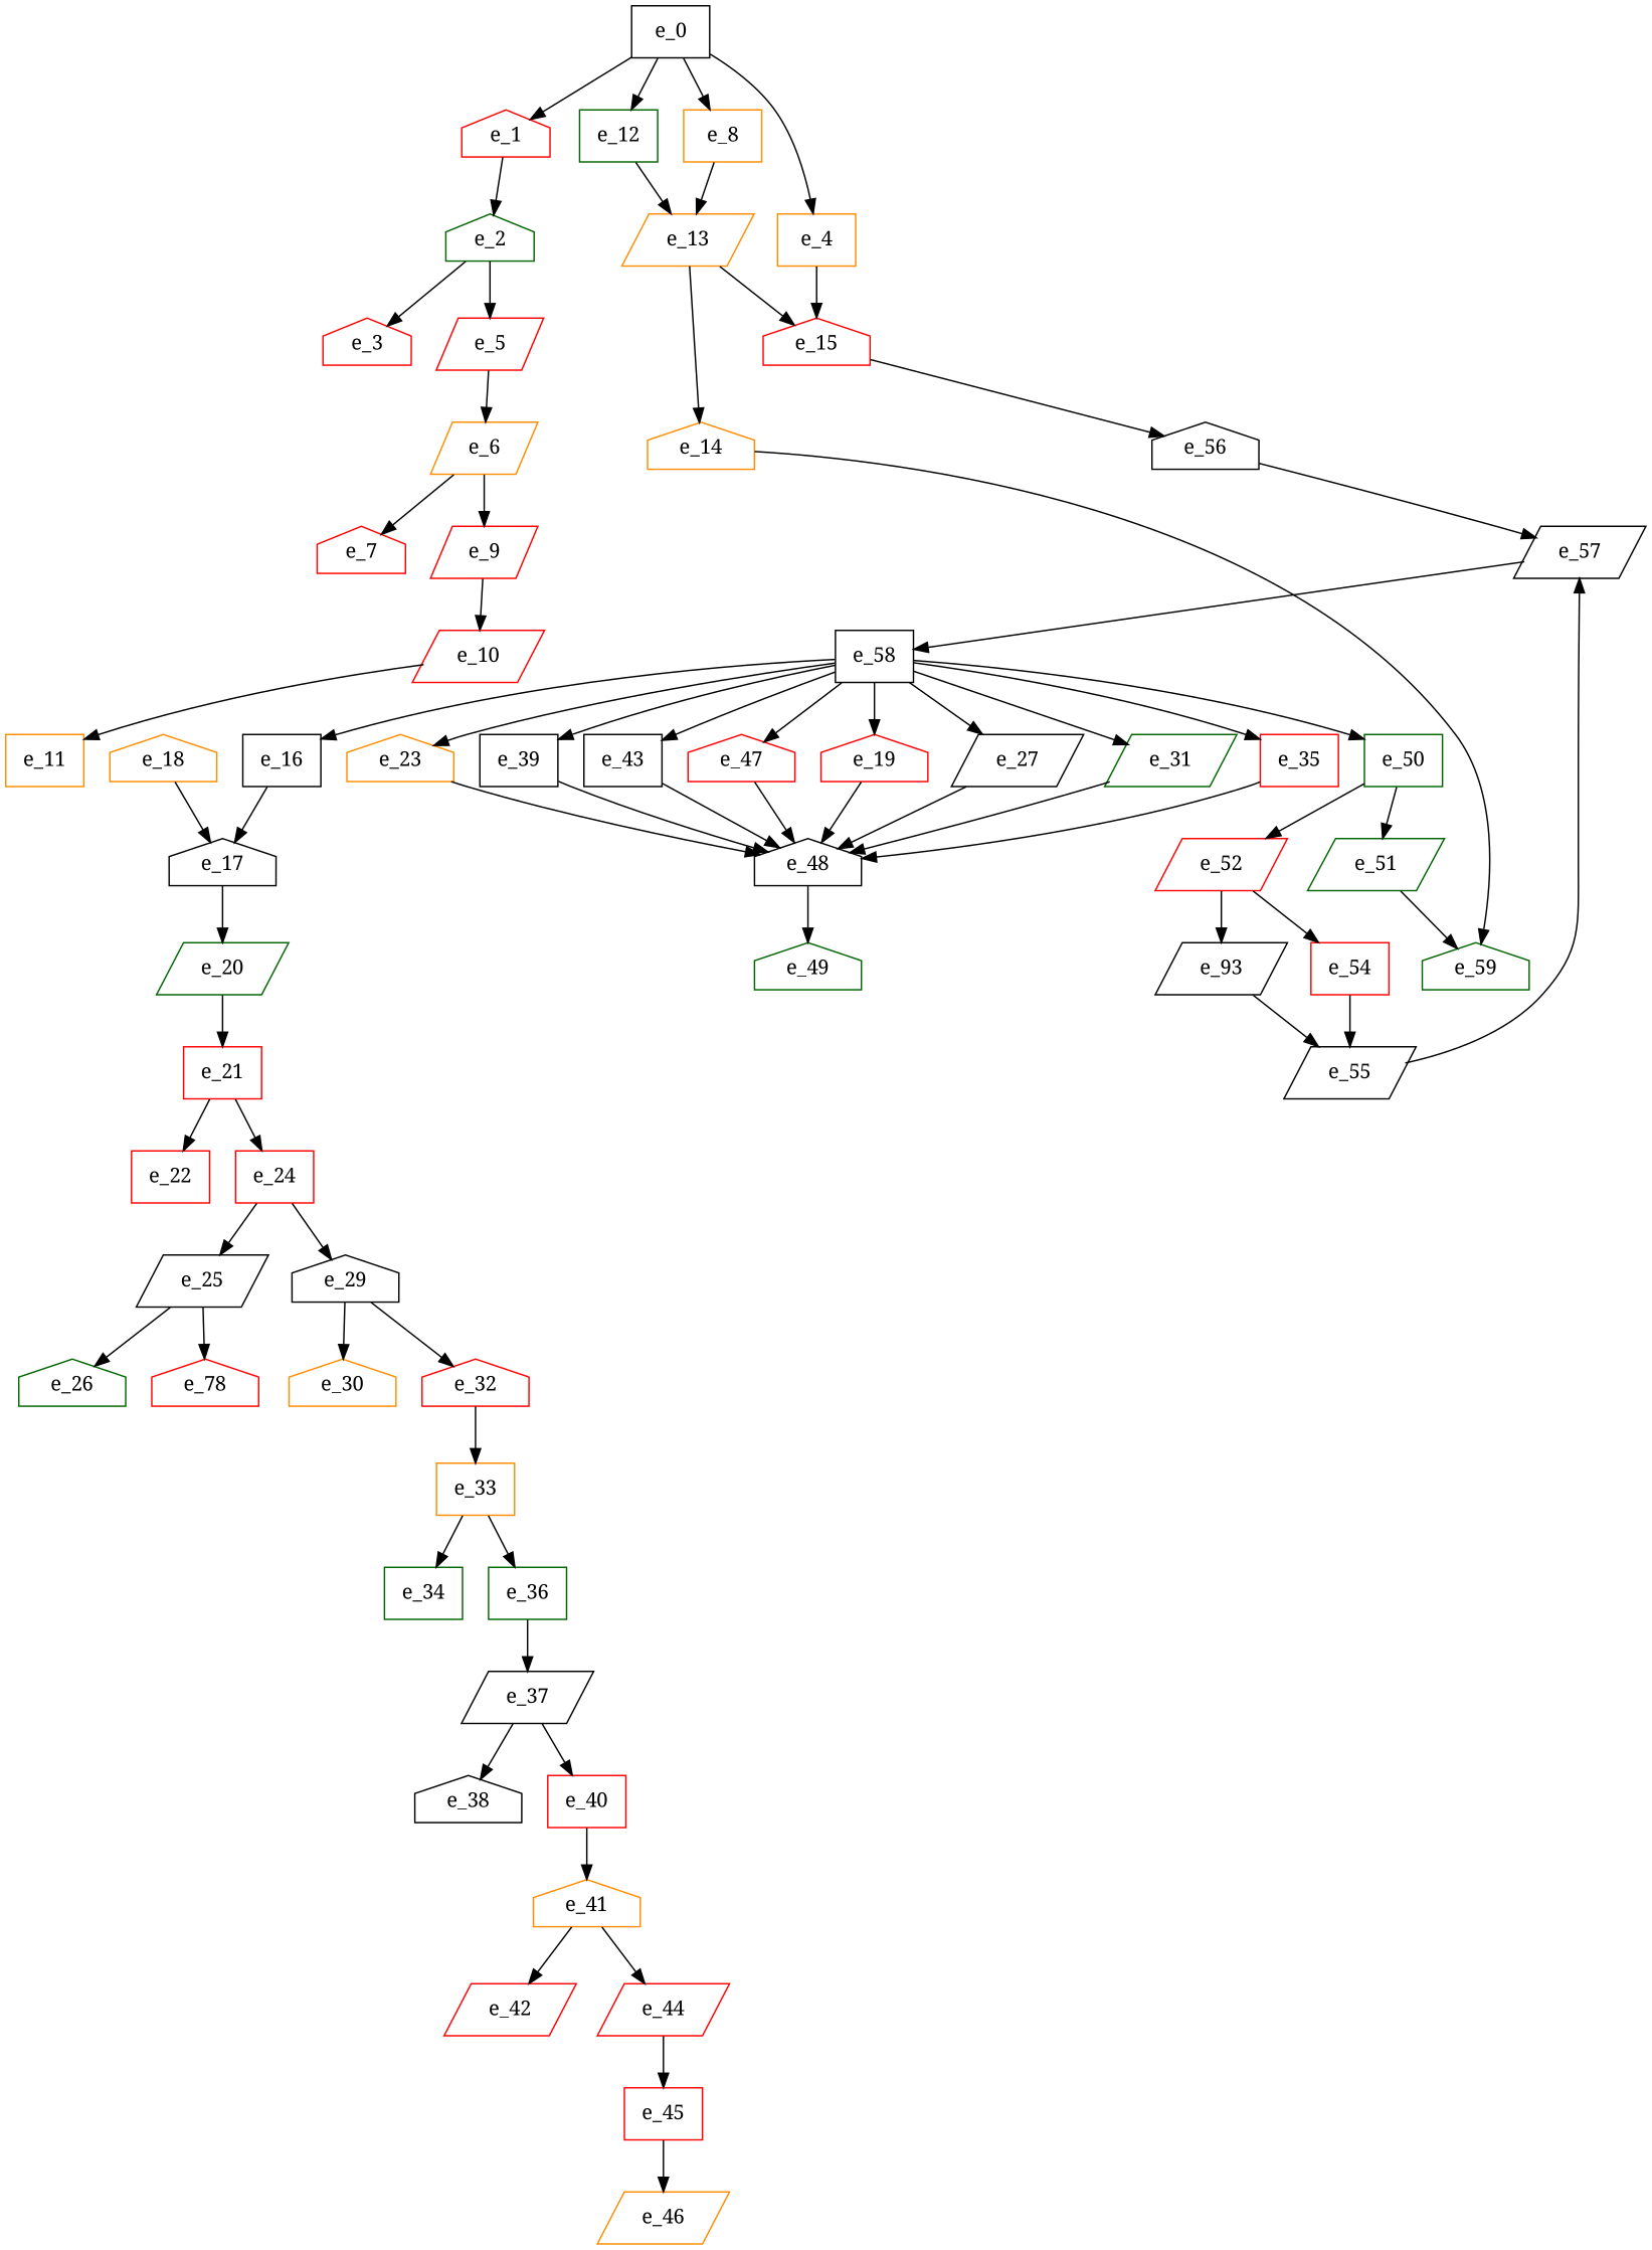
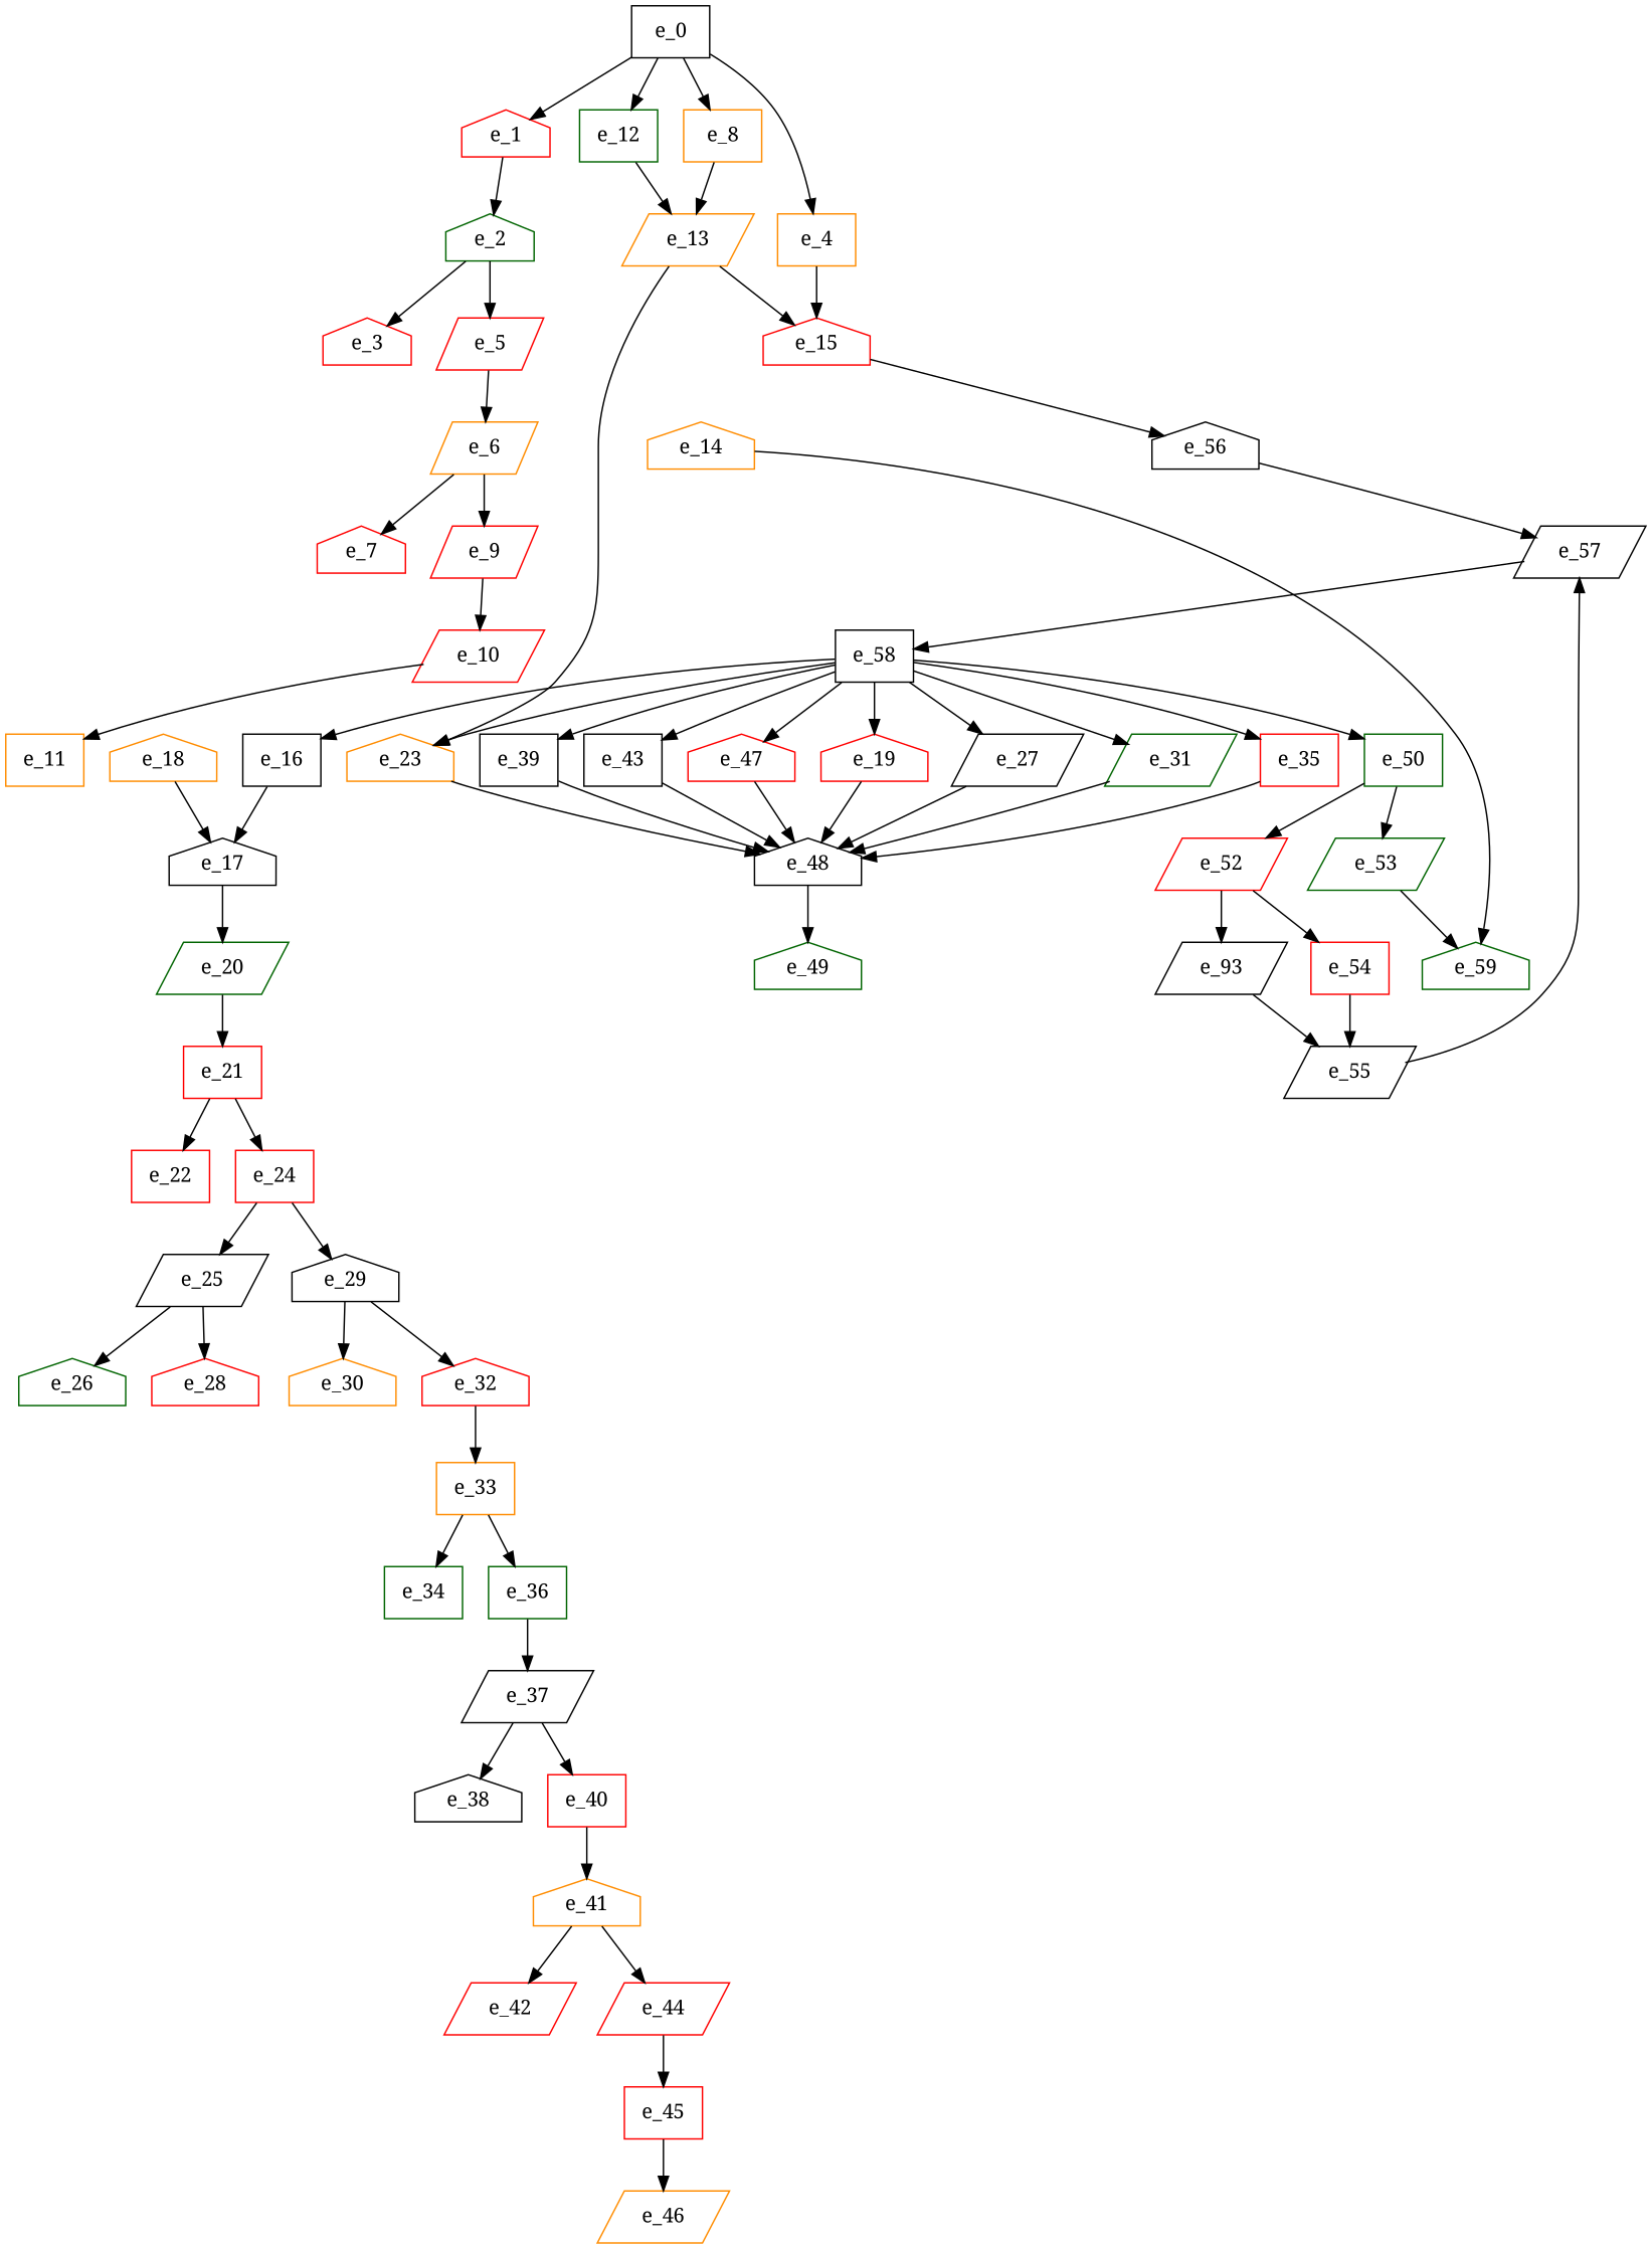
  digraph {
    fontname="Noto Serif"
    node [color=red fontname="Noto Serif" shape=house]
    edge [fontname="Noto Serif"]
    e_2 [color=darkgreen]
    e_1
    e_0 [color=black shape=box]
    e_4 [color=darkorange shape=box]
    e_8 [color=darkorange shape=box]
    e_12 [color=darkgreen shape=box]
    e_15
    e_13 [color=darkorange shape=parallelogram]
    e_3
    e_5 [shape=parallelogram]
    e_6 [color=darkorange shape=parallelogram]
    e_14 [color=darkorange]
    e_7
    e_9 [shape=parallelogram]
    e_10 [shape=parallelogram]
    e_11 [color=darkorange shape=box]
    e_59 [color=darkgreen]
    e_56 [color=black]
    e_57 [color=black shape=parallelogram]
    e_16 [color=black shape=box]
    e_17 [color=black]
    e_20 [color=darkgreen shape=parallelogram]
    e_18 [color=darkorange]
    e_21 [shape=box]
    e_48 [color=black]
    e_19
    e_49 [color=darkgreen]
    e_22 [shape=box]
    e_24 [shape=box]
    e_25 [color=black shape=parallelogram]
    e_29 [color=black]
    e_23 [color=darkorange]
    e_26 [color=darkgreen]
-   e_28 [label=e_78]
+   e_28
    e_27 [color=black shape=parallelogram]
    e_30 [color=darkorange]
    e_32
    e_33 [color=darkorange shape=box]
    e_31 [color=darkgreen shape=parallelogram]
    e_34 [color=darkgreen shape=box]
    e_36 [color=darkgreen shape=box]
    e_37 [color=black shape=parallelogram]
    e_35 [shape=box]
    e_38 [color=black]
    e_40 [shape=box]
    e_41 [color=darkorange]
    e_39 [color=black shape=box]
    e_42 [shape=parallelogram]
    e_44 [shape=parallelogram]
    e_45 [shape=box]
    e_43 [color=black shape=box]
    e_46 [color=darkorange shape=parallelogram]
    e_47
    e_50 [color=darkgreen shape=box]
-   e_51 [color=darkgreen shape=parallelogram]
+   e_51 [color=darkgreen shape=parallelogram label=e_53]
    e_52 [shape=parallelogram]
    n57 [color=black label=e_93 shape=parallelogram]
    e_54 [shape=box]
    e_55 [color=black shape=parallelogram]
    e_58 [color=black shape=box]
    e_2 -> e_3
    e_2 -> e_5
    e_1 -> e_2
    e_0 -> e_1
    e_0 -> e_4
    e_0 -> e_8
    e_0 -> e_12
    e_4 -> e_15
    e_8 -> e_13
    e_12 -> e_13
    e_15 -> e_56
    e_13 -> e_15
-   e_13 -> e_14
+   e_13 -> e_23
    e_5 -> e_6
    e_6 -> e_7
    e_6 -> e_9
    e_14 -> e_59
    e_9 -> e_10
    e_10 -> e_11
    e_56 -> e_57
    e_57 -> e_58
    e_16 -> e_17
    e_17 -> e_20
    e_20 -> e_21
    e_18 -> e_17
    e_21 -> e_22
    e_21 -> e_24
    e_48 -> e_49
    e_19 -> e_48
    e_24 -> e_25
    e_24 -> e_29
    e_25 -> e_26
    e_25 -> e_28
    e_29 -> e_30
    e_29 -> e_32
    e_23 -> e_48
    e_27 -> e_48
    e_32 -> e_33
    e_33 -> e_34
    e_33 -> e_36
    e_31 -> e_48
    e_36 -> e_37
    e_37 -> e_38
    e_37 -> e_40
    e_35 -> e_48
    e_40 -> e_41
    e_41 -> e_42
    e_41 -> e_44
    e_39 -> e_48
    e_44 -> e_45
    e_45 -> e_46
    e_43 -> e_48
    e_47 -> e_48
    e_50 -> e_51
    e_50 -> e_52
    e_51 -> e_59
    e_52 -> n57
    e_52 -> e_54
    n57 -> e_55
    e_54 -> e_55
    e_55 -> e_57
    e_58 -> e_16
    e_58 -> e_19
    e_58 -> e_23
    e_58 -> e_27
    e_58 -> e_31
    e_58 -> e_35
    e_58 -> e_39
    e_58 -> e_43
    e_58 -> e_47
    e_58 -> e_50
  }
